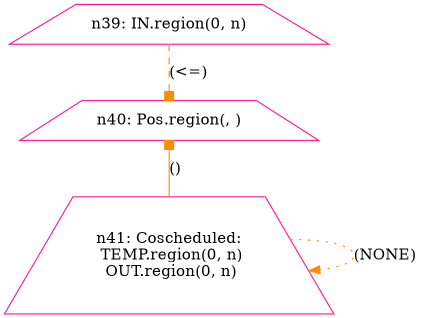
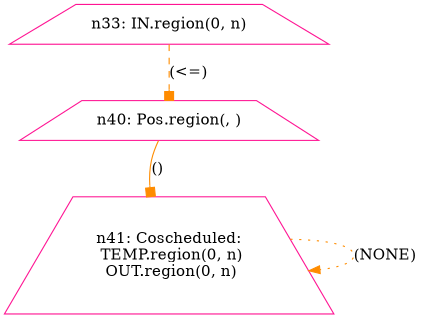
  digraph {
    node [color=deeppink shape=trapezium]
    edge [arrowhead=box color=darkorange]
-   n1 [label="n39: IN.region(0, n)"]
+   n1 [label="n33: IN.region(0, n)"]
    n2 [label="n40: Pos.region(, )"]
    n3 [label="n41: Coscheduled:\n TEMP.region(0, n)\n OUT.region(0, n)"]
    n1 -> n2 [label="(<=)" style=dashed]
-   n3 -> n2 [label="()" style=solid]
+   n2 -> n3 [label="()" style=solid]
    n3 -> n3 [arrowhead=normal label="(NONE)" style=dotted]
  }
